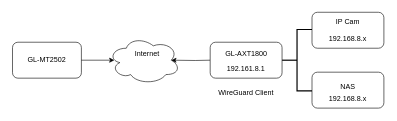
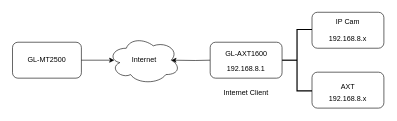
  <mxCell id="0" />
  <mxCell id="1" parent="0" />
  <mxCell id="2" value="" style="endArrow=classic;html=1;rounded=0;" parent="1" edge="1"><mxGeometry width="50" height="50" relative="1" as="geometry"><mxPoint x="130" y="100" as="sourcePoint" /><mxPoint x="190" y="100" as="targetPoint" /></mxGeometry></mxCell>
  <mxCell id="3" value="" style="group" parent="1" vertex="1" connectable="0"><mxGeometry x="180" y="60" width="120" height="80" as="geometry" /></mxCell>
  <mxCell id="4" value="" style="ellipse;shape=cloud;whiteSpace=wrap;html=1;" parent="3" vertex="1"><mxGeometry width="120" height="80" as="geometry" /></mxCell>
- <mxCell id="5" value="Internet" style="text;html=1;strokeColor=none;fillColor=none;align=center;verticalAlign=middle;whiteSpace=wrap;rounded=0;" parent="3" vertex="1"><mxGeometry x="35" y="15" width="60" height="30" as="geometry" /></mxCell>
+ <mxCell id="5" value="Internet" style="text;html=1;strokeColor=none;fillColor=none;align=center;verticalAlign=middle;whiteSpace=wrap;rounded=0;" parent="3" vertex="1"><mxGeometry x="30" y="25" width="60" height="30" as="geometry" /></mxCell>
  <mxCell id="6" value="" style="strokeWidth=2;html=1;shape=mxgraph.flowchart.annotation_2;align=left;labelPosition=right;pointerEvents=1;rotation=0;" parent="1" vertex="1"><mxGeometry x="470" y="48.75" width="50" height="102.5" as="geometry" /></mxCell>
  <mxCell id="7" value="" style="group" parent="1" vertex="1" connectable="0"><mxGeometry x="520" y="120" width="120" height="60" as="geometry" /></mxCell>
  <mxCell id="8" value="" style="rounded=1;whiteSpace=wrap;html=1;" parent="7" vertex="1"><mxGeometry width="120" height="60" as="geometry" /></mxCell>
  <mxCell id="9" value="192.168.8.x" style="text;html=1;strokeColor=none;fillColor=none;align=center;verticalAlign=middle;whiteSpace=wrap;rounded=0;" parent="7" vertex="1"><mxGeometry x="30" y="30" width="60" height="30" as="geometry" /></mxCell>
- <mxCell id="10" value="NAS" style="text;html=1;strokeColor=none;fillColor=none;align=center;verticalAlign=middle;whiteSpace=wrap;rounded=0;" parent="7" vertex="1"><mxGeometry x="30" y="10" width="60" height="30" as="geometry" /></mxCell>
+ <mxCell id="10" value="AXT" style="text;html=1;strokeColor=none;fillColor=none;align=center;verticalAlign=middle;whiteSpace=wrap;rounded=0;" parent="7" vertex="1"><mxGeometry x="30" y="10" width="60" height="30" as="geometry" /></mxCell>
  <mxCell id="11" style="edgeStyle=orthogonalEdgeStyle;rounded=0;orthogonalLoop=1;jettySize=auto;html=1;entryX=0.875;entryY=0.5;entryDx=0;entryDy=0;entryPerimeter=0;" parent="1" target="4" edge="1"><mxGeometry relative="1" as="geometry"><mxPoint x="350" y="100" as="sourcePoint" /></mxGeometry></mxCell>
  <mxCell id="12" value="" style="group" vertex="1" connectable="0" parent="1"><mxGeometry x="520" y="20" width="120" height="60" as="geometry" /></mxCell>
  <mxCell id="13" value="" style="rounded=1;whiteSpace=wrap;html=1;" parent="12" vertex="1"><mxGeometry width="120" height="60" as="geometry" /></mxCell>
  <mxCell id="14" value="192.168.8.x" style="text;html=1;strokeColor=none;fillColor=none;align=center;verticalAlign=middle;whiteSpace=wrap;rounded=0;" parent="12" vertex="1"><mxGeometry x="30" y="30" width="60" height="30" as="geometry" /></mxCell>
  <mxCell id="15" value="IP Cam" style="text;html=1;strokeColor=none;fillColor=none;align=center;verticalAlign=middle;whiteSpace=wrap;rounded=0;" parent="12" vertex="1"><mxGeometry x="30" y="1.25" width="60" height="30" as="geometry" /></mxCell>
  <mxCell id="16" value="" style="group" vertex="1" connectable="0" parent="1"><mxGeometry x="350" y="70" width="120" height="100" as="geometry" /></mxCell>
  <mxCell id="17" value="" style="rounded=1;whiteSpace=wrap;html=1;" parent="16" vertex="1"><mxGeometry width="120" height="60" as="geometry" /></mxCell>
- <mxCell id="18" value="GL-AXT1800" style="text;html=1;strokeColor=none;fillColor=none;align=center;verticalAlign=middle;whiteSpace=wrap;rounded=0;" parent="16" vertex="1"><mxGeometry x="18.75" width="82.5" height="40" as="geometry" /></mxCell>
- <mxCell id="19" value="192.161.8.1" style="text;html=1;strokeColor=none;fillColor=none;align=center;verticalAlign=middle;whiteSpace=wrap;rounded=0;" parent="16" vertex="1"><mxGeometry x="30" y="30" width="60" height="30" as="geometry" /></mxCell>
- <mxCell id="20" value="WireGuard Client" style="text;html=1;strokeColor=none;fillColor=none;align=center;verticalAlign=middle;whiteSpace=wrap;rounded=0;" vertex="1" parent="16"><mxGeometry y="70" width="120" height="30" as="geometry" /></mxCell>
+ <mxCell id="18" value="GL-AXT1600" style="text;html=1;strokeColor=none;fillColor=none;align=center;verticalAlign=middle;whiteSpace=wrap;rounded=0;" parent="16" vertex="1"><mxGeometry x="18.75" width="82.5" height="40" as="geometry" /></mxCell>
+ <mxCell id="19" value="192.168.8.1" style="text;html=1;strokeColor=none;fillColor=none;align=center;verticalAlign=middle;whiteSpace=wrap;rounded=0;" parent="16" vertex="1"><mxGeometry x="30" y="30" width="60" height="30" as="geometry" /></mxCell>
+ <mxCell id="20" value="Internet Client" style="text;html=1;strokeColor=none;fillColor=none;align=center;verticalAlign=middle;whiteSpace=wrap;rounded=0;" vertex="1" parent="16"><mxGeometry y="70" width="120" height="30" as="geometry" /></mxCell>
  <mxCell id="21" value="" style="group" vertex="1" connectable="0" parent="1"><mxGeometry x="20" y="70" width="115" height="100" as="geometry" /></mxCell>
  <mxCell id="22" value="" style="rounded=1;whiteSpace=wrap;html=1;" parent="21" vertex="1"><mxGeometry width="115" height="60" as="geometry" /></mxCell>
- <mxCell id="23" value="GL-MT2502" style="text;html=1;strokeColor=none;fillColor=none;align=center;verticalAlign=middle;whiteSpace=wrap;rounded=0;" parent="21" vertex="1"><mxGeometry width="115" height="60" as="geometry" /></mxCell>
+ <mxCell id="23" value="GL-MT2500" style="text;html=1;strokeColor=none;fillColor=none;align=center;verticalAlign=middle;whiteSpace=wrap;rounded=0;" parent="21" vertex="1"><mxGeometry width="115" height="60" as="geometry" /></mxCell>
